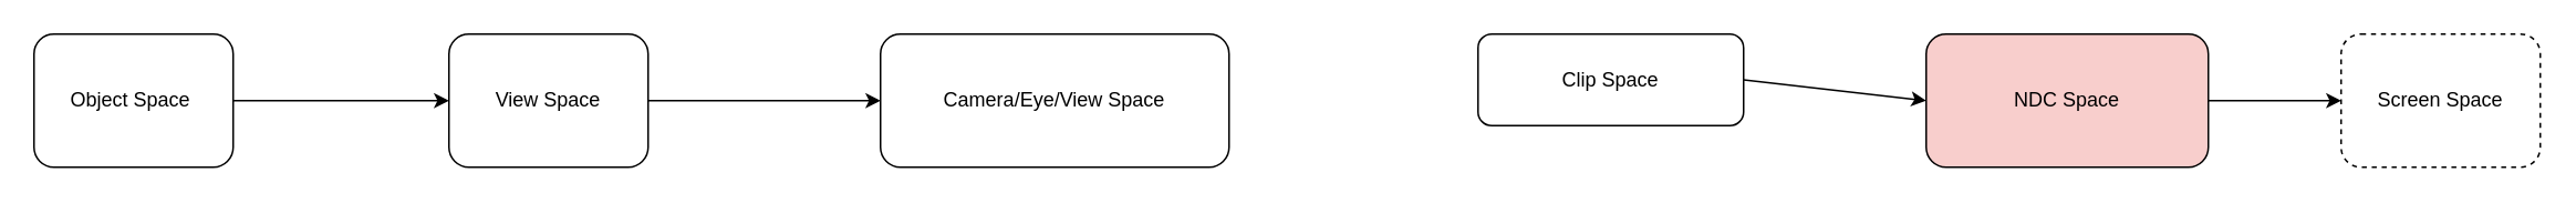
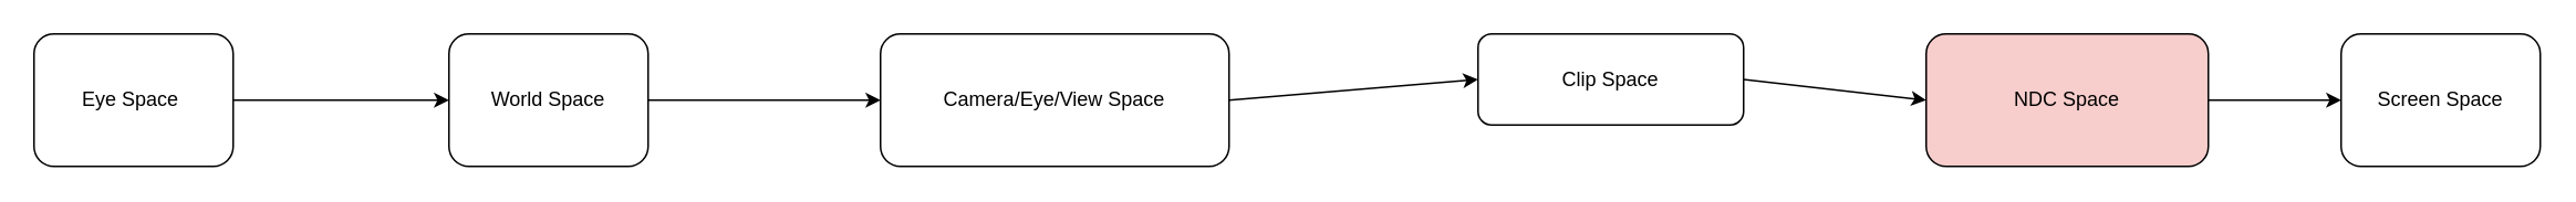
  <mxCell id="0" />
  <mxCell id="1" parent="0" />
  <mxCell id="2" style="edgeStyle=none;html=1;exitX=1;exitY=0.5;exitDx=0;exitDy=0;" edge="1" parent="1" source="3" target="5"><mxGeometry relative="1" as="geometry" /></mxCell>
- <mxCell id="3" value="Object Space&amp;nbsp;" style="rounded=1;whiteSpace=wrap;html=1;" vertex="1" parent="1"><mxGeometry x="20" y="20" width="120" height="80" as="geometry" /></mxCell>
+ <mxCell id="3" value="Eye Space&amp;nbsp;" style="rounded=1;whiteSpace=wrap;html=1;" vertex="1" parent="1"><mxGeometry x="20" y="20" width="120" height="80" as="geometry" /></mxCell>
  <mxCell id="4" style="edgeStyle=none;html=1;exitX=1;exitY=0.5;exitDx=0;exitDy=0;entryX=0;entryY=0.5;entryDx=0;entryDy=0;" edge="1" parent="1" source="5" target="7"><mxGeometry relative="1" as="geometry" /></mxCell>
- <mxCell id="5" value="View Space" style="rounded=1;whiteSpace=wrap;html=1;" vertex="1" parent="1"><mxGeometry x="270" y="20" width="120" height="80" as="geometry" /></mxCell>
+ <mxCell id="5" value="World Space" style="rounded=1;whiteSpace=wrap;html=1;" vertex="1" parent="1"><mxGeometry x="270" y="20" width="120" height="80" as="geometry" /></mxCell>
+ <mxCell id="6" style="edgeStyle=none;html=1;exitX=1;exitY=0.5;exitDx=0;exitDy=0;entryX=0;entryY=0.5;entryDx=0;entryDy=0;" edge="1" parent="1" source="7" target="9"><mxGeometry relative="1" as="geometry" /></mxCell>
  <mxCell id="7" value="Camera/Eye/View Space" style="rounded=1;whiteSpace=wrap;html=1;" vertex="1" parent="1"><mxGeometry x="530" y="20" width="210" height="80" as="geometry" /></mxCell>
  <mxCell id="8" style="edgeStyle=none;html=1;exitX=1;exitY=0.5;exitDx=0;exitDy=0;entryX=0;entryY=0.5;entryDx=0;entryDy=0;" edge="1" parent="1" source="9" target="11"><mxGeometry relative="1" as="geometry" /></mxCell>
  <mxCell id="9" value="Clip Space" style="rounded=1;whiteSpace=wrap;html=1;" vertex="1" parent="1"><mxGeometry x="890" y="20" width="160" height="55" as="geometry" /></mxCell>
  <mxCell id="10" style="edgeStyle=none;html=1;exitX=1;exitY=0.5;exitDx=0;exitDy=0;entryX=0;entryY=0.5;entryDx=0;entryDy=0;" edge="1" parent="1" source="11" target="12"><mxGeometry relative="1" as="geometry" /></mxCell>
  <mxCell id="11" value="NDC Space" style="rounded=1;whiteSpace=wrap;html=1;fillColor=#f8cecc;" vertex="1" parent="1"><mxGeometry x="1160" y="20" width="170" height="80" as="geometry" /></mxCell>
- <mxCell id="12" value="Screen Space" style="rounded=1;whiteSpace=wrap;html=1;dashed=1;" vertex="1" parent="1"><mxGeometry x="1410" y="20" width="120" height="80" as="geometry" /></mxCell>
+ <mxCell id="12" value="Screen Space" style="rounded=1;whiteSpace=wrap;html=1;" vertex="1" parent="1"><mxGeometry x="1410" y="20" width="120" height="80" as="geometry" /></mxCell>
